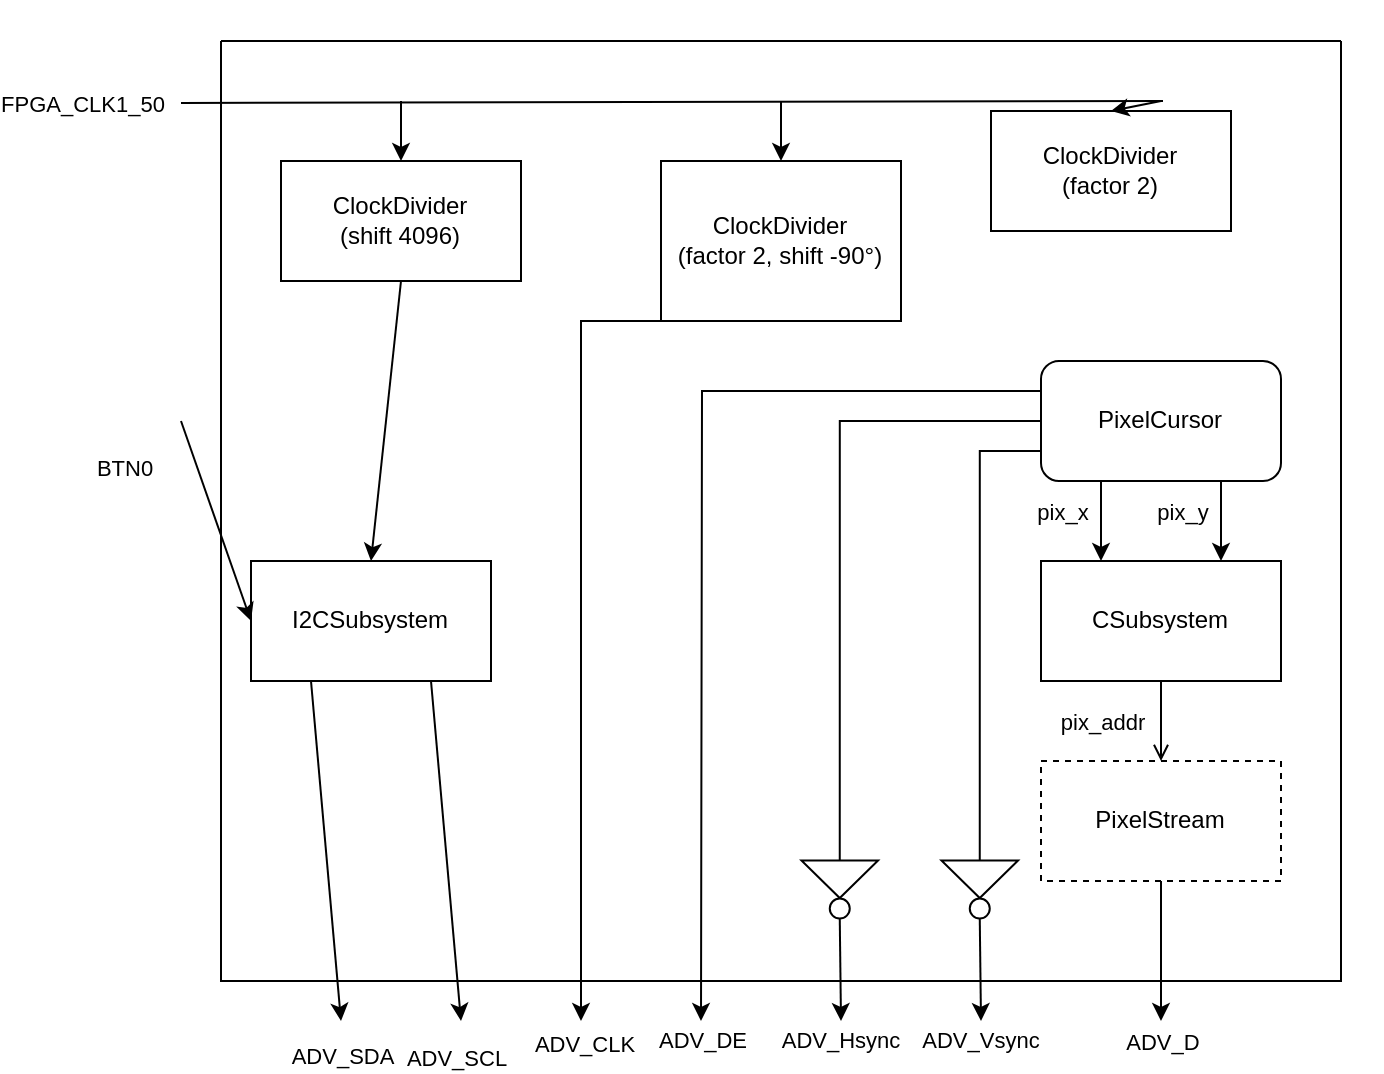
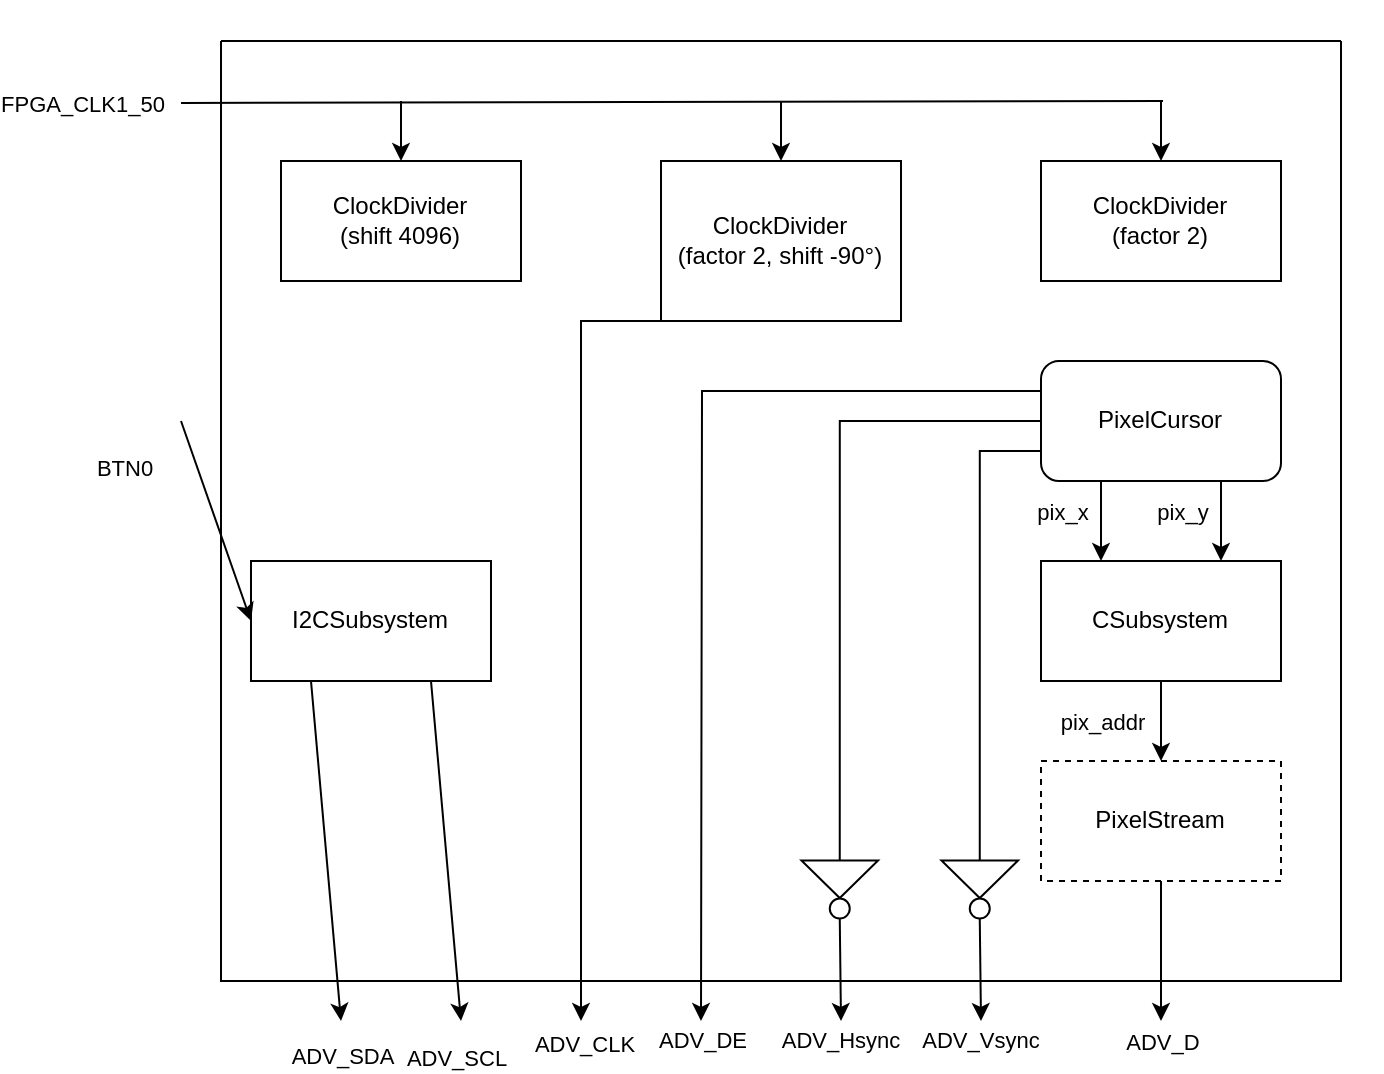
  <mxCell id="0" />
  <mxCell id="1" parent="0" />
  <mxCell id="2" value="" style="swimlane;startSize=0;fillColor=default;" vertex="1" parent="1"><mxGeometry x="40" y="20" width="560" height="470" as="geometry"><mxRectangle x="170" y="90" width="50" height="40" as="alternateBounds" /></mxGeometry></mxCell>
  <mxCell id="3" value="&lt;div&gt;ClockDivider&lt;/div&gt;&lt;div&gt;(factor 2, shift -90°)&lt;/div&gt;" style="rounded=0;whiteSpace=wrap;html=1;fillColor=default;" vertex="1" parent="2"><mxGeometry x="220" y="60" width="120" height="80" as="geometry" /></mxCell>
- <mxCell id="4" value="&lt;div&gt;ClockDivider&lt;/div&gt;&lt;div&gt;(factor 2)&lt;/div&gt;" style="rounded=0;whiteSpace=wrap;html=1;fillColor=default;" vertex="1" parent="2"><mxGeometry x="385" y="35" width="120" height="60" as="geometry" /></mxCell>
+ <mxCell id="4" value="&lt;div&gt;ClockDivider&lt;/div&gt;&lt;div&gt;(factor 2)&lt;/div&gt;" style="rounded=0;whiteSpace=wrap;html=1;fillColor=default;" vertex="1" parent="2"><mxGeometry x="410" y="60" width="120" height="60" as="geometry" /></mxCell>
  <mxCell id="5" value="PixelCursor" style="whiteSpace=wrap;html=1;fillColor=default;rounded=1;" vertex="1" parent="2"><mxGeometry x="410" y="160" width="120" height="60" as="geometry" /></mxCell>
  <mxCell id="6" value="&lt;div&gt;CSubsystem&lt;/div&gt;" style="rounded=0;whiteSpace=wrap;html=1;fillColor=default;" vertex="1" parent="2"><mxGeometry x="410" y="260" width="120" height="60" as="geometry" /></mxCell>
  <mxCell id="7" value="PixelStream" style="rounded=0;whiteSpace=wrap;html=1;fillColor=default;dashed=1;" vertex="1" parent="2"><mxGeometry x="410" y="360" width="120" height="60" as="geometry" /></mxCell>
  <mxCell id="8" value="&lt;div&gt;ClockDivider&lt;/div&gt;&lt;div&gt;(shift 4096)&lt;/div&gt;" style="rounded=0;whiteSpace=wrap;html=1;fillColor=default;" vertex="1" parent="2"><mxGeometry x="30" y="60" width="120" height="60" as="geometry" /></mxCell>
  <mxCell id="9" value="I2CSubsystem" style="rounded=0;whiteSpace=wrap;html=1;fillColor=default;" vertex="1" parent="2"><mxGeometry x="15" y="260" width="120" height="60" as="geometry" /></mxCell>
- <mxCell id="10" value="" style="endArrow=classic;html=1;rounded=0;jumpStyle=none;exitX=0.5;exitY=1;exitDx=0;exitDy=0;entryX=0.5;entryY=0;entryDx=0;entryDy=0;" edge="1" parent="2" source="8" target="9"><mxGeometry width="50" height="50" relative="1" as="geometry"><mxPoint x="-10" y="330" as="sourcePoint" /><mxPoint x="40" y="280" as="targetPoint" /></mxGeometry></mxCell>
  <mxCell id="11" value="" style="endArrow=classic;html=1;rounded=0;jumpStyle=none;" edge="1" parent="2" target="8"><mxGeometry width="50" height="50" relative="1" as="geometry"><mxPoint x="90" y="30" as="sourcePoint" /><mxPoint x="210" y="290" as="targetPoint" /></mxGeometry></mxCell>
  <mxCell id="12" value="" style="endArrow=classic;html=1;rounded=0;jumpStyle=none;" edge="1" parent="2"><mxGeometry width="50" height="50" relative="1" as="geometry"><mxPoint x="280" y="30" as="sourcePoint" /><mxPoint x="280" y="60" as="targetPoint" /></mxGeometry></mxCell>
  <mxCell id="13" value="" style="endArrow=classic;html=1;rounded=0;jumpStyle=none;entryX=0.5;entryY=0;entryDx=0;entryDy=0;" edge="1" parent="2" target="4"><mxGeometry width="50" height="50" relative="1" as="geometry"><mxPoint x="470" y="30" as="sourcePoint" /><mxPoint x="410" y="180" as="targetPoint" /></mxGeometry></mxCell>
  <mxCell id="14" value="" style="endArrow=classic;html=1;rounded=0;jumpStyle=none;exitX=0.25;exitY=1;exitDx=0;exitDy=0;entryX=0.25;entryY=0;entryDx=0;entryDy=0;" edge="1" parent="2" source="5" target="6"><mxGeometry width="50" height="50" relative="1" as="geometry"><mxPoint x="250" y="310" as="sourcePoint" /><mxPoint x="300" y="260" as="targetPoint" /></mxGeometry></mxCell>
  <mxCell id="15" value="pix_x" style="edgeLabel;html=1;align=center;verticalAlign=middle;resizable=0;points=[];" vertex="1" connectable="0" parent="14"><mxGeometry x="0.27" y="-1" relative="1" as="geometry"><mxPoint x="-19" y="-10" as="offset" /></mxGeometry></mxCell>
  <mxCell id="16" value="" style="endArrow=classic;html=1;rounded=0;jumpStyle=none;exitX=0.75;exitY=1;exitDx=0;exitDy=0;entryX=0.75;entryY=0;entryDx=0;entryDy=0;" edge="1" parent="2" source="5" target="6"><mxGeometry width="50" height="50" relative="1" as="geometry"><mxPoint x="290" y="340" as="sourcePoint" /><mxPoint x="340" y="290" as="targetPoint" /></mxGeometry></mxCell>
  <mxCell id="17" value="pix_y" style="edgeLabel;html=1;align=center;verticalAlign=middle;resizable=0;points=[];" vertex="1" connectable="0" parent="16"><mxGeometry x="-0.543" relative="1" as="geometry"><mxPoint x="-20" y="6" as="offset" /></mxGeometry></mxCell>
- <mxCell id="18" value="" style="endArrow=open;html=1;rounded=0;jumpStyle=none;exitX=0.5;exitY=1;exitDx=0;exitDy=0;entryX=0.5;entryY=0;entryDx=0;entryDy=0;" edge="1" parent="2" source="6" target="7"><mxGeometry width="50" height="50" relative="1" as="geometry"><mxPoint x="270" y="370" as="sourcePoint" /><mxPoint x="320" y="320" as="targetPoint" /></mxGeometry></mxCell>
+ <mxCell id="18" value="" style="endArrow=classic;html=1;rounded=0;jumpStyle=none;exitX=0.5;exitY=1;exitDx=0;exitDy=0;entryX=0.5;entryY=0;entryDx=0;entryDy=0;" edge="1" parent="2" source="6" target="7"><mxGeometry width="50" height="50" relative="1" as="geometry"><mxPoint x="270" y="370" as="sourcePoint" /><mxPoint x="320" y="320" as="targetPoint" /></mxGeometry></mxCell>
  <mxCell id="19" value="pix_addr" style="edgeLabel;html=1;align=center;verticalAlign=middle;resizable=0;points=[];" vertex="1" connectable="0" parent="18"><mxGeometry x="-0.486" y="1" relative="1" as="geometry"><mxPoint x="-31" y="10" as="offset" /></mxGeometry></mxCell>
  <mxCell id="20" value="" style="triangle;whiteSpace=wrap;html=1;fillColor=default;rotation=90;" vertex="1" parent="2"><mxGeometry x="370" y="400" width="18.75" height="38.28" as="geometry" /></mxCell>
  <mxCell id="21" value="" style="ellipse;whiteSpace=wrap;html=1;aspect=fixed;fillColor=default;" vertex="1" parent="2"><mxGeometry x="374.38" y="428.76" width="10" height="10" as="geometry" /></mxCell>
  <mxCell id="22" value="" style="triangle;whiteSpace=wrap;html=1;fillColor=default;rotation=90;" vertex="1" parent="2"><mxGeometry x="300" y="400" width="18.75" height="38.28" as="geometry" /></mxCell>
  <mxCell id="23" value="" style="ellipse;whiteSpace=wrap;html=1;aspect=fixed;fillColor=default;" vertex="1" parent="2"><mxGeometry x="304.38" y="428.76" width="10" height="10" as="geometry" /></mxCell>
  <mxCell id="24" value="" style="endArrow=none;html=1;rounded=0;jumpStyle=none;exitX=0;exitY=0.75;exitDx=0;exitDy=0;entryX=0;entryY=0.5;entryDx=0;entryDy=0;edgeStyle=orthogonalEdgeStyle;endFill=0;" edge="1" parent="2" source="5" target="20"><mxGeometry width="50" height="50" relative="1" as="geometry"><mxPoint x="194" y="320" as="sourcePoint" /><mxPoint x="244" y="270" as="targetPoint" /></mxGeometry></mxCell>
  <mxCell id="25" value="" style="endArrow=none;html=1;rounded=0;jumpStyle=none;exitX=0;exitY=0.5;exitDx=0;exitDy=0;entryX=0;entryY=0.5;entryDx=0;entryDy=0;edgeStyle=orthogonalEdgeStyle;endFill=0;" edge="1" parent="2" source="5" target="22"><mxGeometry width="50" height="50" relative="1" as="geometry"><mxPoint x="270" y="300" as="sourcePoint" /><mxPoint x="320" y="250" as="targetPoint" /></mxGeometry></mxCell>
  <mxCell id="26" value="" style="endArrow=none;html=1;rounded=0;jumpStyle=none;" edge="1" parent="1"><mxGeometry width="50" height="50" relative="1" as="geometry"><mxPoint x="20" y="51" as="sourcePoint" /><mxPoint x="511" y="50" as="targetPoint" /></mxGeometry></mxCell>
  <mxCell id="27" value="FPGA_CLK1_50" style="edgeLabel;html=1;align=center;verticalAlign=middle;resizable=0;points=[];" vertex="1" connectable="0" parent="26"><mxGeometry x="-0.906" y="-3" relative="1" as="geometry"><mxPoint x="-73" y="-2" as="offset" /></mxGeometry></mxCell>
  <mxCell id="28" value="" style="endArrow=classic;html=1;rounded=0;jumpStyle=none;exitX=0.25;exitY=1;exitDx=0;exitDy=0;" edge="1" parent="1" source="9"><mxGeometry width="50" height="50" relative="1" as="geometry"><mxPoint x="50" y="580" as="sourcePoint" /><mxPoint x="100" y="510" as="targetPoint" /></mxGeometry></mxCell>
  <mxCell id="29" value="&lt;div&gt;ADV_SDA&lt;/div&gt;" style="edgeLabel;html=1;align=center;verticalAlign=middle;resizable=0;points=[];" vertex="1" connectable="0" parent="28"><mxGeometry x="0.871" y="1" relative="1" as="geometry"><mxPoint y="28" as="offset" /></mxGeometry></mxCell>
  <mxCell id="30" value="" style="endArrow=classic;html=1;rounded=0;jumpStyle=none;exitX=0.75;exitY=1;exitDx=0;exitDy=0;" edge="1" parent="1" source="9"><mxGeometry width="50" height="50" relative="1" as="geometry"><mxPoint x="140" y="600" as="sourcePoint" /><mxPoint x="160" y="510" as="targetPoint" /></mxGeometry></mxCell>
  <mxCell id="31" value="ADV_SCL" style="edgeLabel;html=1;align=center;verticalAlign=middle;resizable=0;points=[];" vertex="1" connectable="0" parent="30"><mxGeometry x="0.85" y="-1" relative="1" as="geometry"><mxPoint y="31" as="offset" /></mxGeometry></mxCell>
  <mxCell id="32" value="" style="endArrow=classic;html=1;rounded=0;jumpStyle=none;entryX=0;entryY=0.5;entryDx=0;entryDy=0;" edge="1" parent="1" target="9"><mxGeometry width="50" height="50" relative="1" as="geometry"><mxPoint x="20" y="210" as="sourcePoint" /><mxPoint x="-20" y="180" as="targetPoint" /></mxGeometry></mxCell>
  <mxCell id="33" value="BTN0" style="edgeLabel;html=1;align=center;verticalAlign=middle;resizable=0;points=[];" vertex="1" connectable="0" parent="32"><mxGeometry x="-0.48" y="-5" relative="1" as="geometry"><mxPoint x="-33" y="-5" as="offset" /></mxGeometry></mxCell>
  <mxCell id="34" value="" style="endArrow=classic;html=1;rounded=0;jumpStyle=none;exitX=0.5;exitY=1;exitDx=0;exitDy=0;" edge="1" parent="1" source="7"><mxGeometry width="50" height="50" relative="1" as="geometry"><mxPoint x="470" y="540" as="sourcePoint" /><mxPoint x="510" y="510" as="targetPoint" /></mxGeometry></mxCell>
  <mxCell id="35" value="ADV_D" style="edgeLabel;html=1;align=center;verticalAlign=middle;resizable=0;points=[];" vertex="1" connectable="0" parent="34"><mxGeometry x="0.512" y="-2" relative="1" as="geometry"><mxPoint x="2" y="27" as="offset" /></mxGeometry></mxCell>
  <mxCell id="36" value="" style="endArrow=classic;html=1;rounded=0;jumpStyle=none;exitX=0;exitY=0.25;exitDx=0;exitDy=0;edgeStyle=orthogonalEdgeStyle;" edge="1" parent="1" source="5"><mxGeometry width="50" height="50" relative="1" as="geometry"><mxPoint x="234" y="555" as="sourcePoint" /><mxPoint x="280" y="510" as="targetPoint" /></mxGeometry></mxCell>
  <mxCell id="37" value="ADV_DE" style="edgeLabel;html=1;align=center;verticalAlign=middle;resizable=0;points=[];" vertex="1" connectable="0" parent="36"><mxGeometry x="0.932" y="2" relative="1" as="geometry"><mxPoint x="-2" y="26" as="offset" /></mxGeometry></mxCell>
  <mxCell id="38" value="" style="endArrow=classic;html=1;rounded=0;jumpStyle=none;exitX=0.5;exitY=1;exitDx=0;exitDy=0;" edge="1" parent="1" source="23"><mxGeometry width="50" height="50" relative="1" as="geometry"><mxPoint x="340" y="550" as="sourcePoint" /><mxPoint x="350" y="510" as="targetPoint" /></mxGeometry></mxCell>
  <mxCell id="39" value="ADV_Hsync" style="edgeLabel;html=1;align=center;verticalAlign=middle;resizable=0;points=[];" vertex="1" connectable="0" parent="38"><mxGeometry x="0.508" relative="1" as="geometry"><mxPoint y="22" as="offset" /></mxGeometry></mxCell>
  <mxCell id="40" value="" style="endArrow=classic;html=1;rounded=0;jumpStyle=none;exitX=0.5;exitY=1;exitDx=0;exitDy=0;" edge="1" parent="1" source="21"><mxGeometry width="50" height="50" relative="1" as="geometry"><mxPoint x="380" y="550" as="sourcePoint" /><mxPoint x="420" y="510" as="targetPoint" /></mxGeometry></mxCell>
  <mxCell id="41" value="ADV_Vsync" style="edgeLabel;html=1;align=center;verticalAlign=middle;resizable=0;points=[];" vertex="1" connectable="0" parent="40"><mxGeometry x="0.492" y="-2" relative="1" as="geometry"><mxPoint x="2" y="23" as="offset" /></mxGeometry></mxCell>
  <mxCell id="42" value="" style="endArrow=classic;html=1;rounded=0;jumpStyle=none;exitX=0.25;exitY=1;exitDx=0;exitDy=0;edgeStyle=orthogonalEdgeStyle;" edge="1" parent="1" source="3"><mxGeometry width="50" height="50" relative="1" as="geometry"><mxPoint x="210" y="580" as="sourcePoint" /><mxPoint x="220" y="510" as="targetPoint" /><Array as="points"><mxPoint x="290" y="160" /><mxPoint x="220" y="160" /></Array></mxGeometry></mxCell>
  <mxCell id="43" value="ADV_CLK" style="edgeLabel;html=1;align=center;verticalAlign=middle;resizable=0;points=[];" vertex="1" connectable="0" parent="42"><mxGeometry x="0.932" y="1" relative="1" as="geometry"><mxPoint y="25" as="offset" /></mxGeometry></mxCell>
